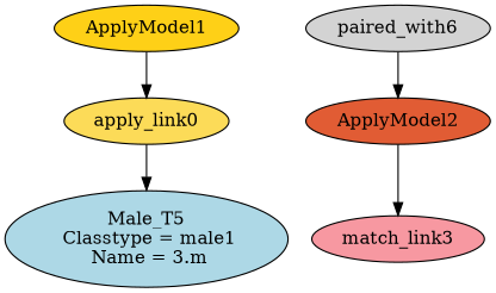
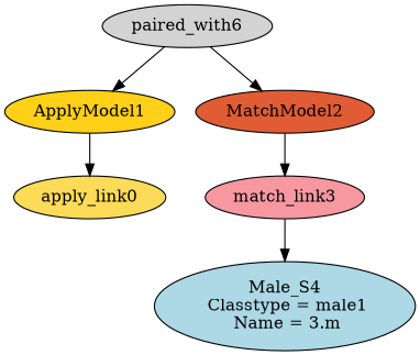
  digraph {
    node [fillcolor=lightblue style=filled]
    n1 [fillcolor="#FCDB58" label=apply_link0]
-   "Male_T5\n Classtype = male1\n Name = 3.m"
    ApplyModel1 [fillcolor="#FED017"]
-   MatchModel2 [fillcolor="#E15C34" label=ApplyModel2]
+   MatchModel2 [fillcolor="#E15C34"]
    n5 [fillcolor="#F798A1" label=match_link3]
+   "Male_S4\n Classtype = male1\n Name = 3.m"
    paired_with6 [fillcolor=lightgray]
-   n1 -> "Male_T5\n Classtype = male1\n Name = 3.m"
    ApplyModel1 -> n1
    MatchModel2 -> n5
+   n5 -> "Male_S4\n Classtype = male1\n Name = 3.m"
+   paired_with6 -> ApplyModel1
    paired_with6 -> MatchModel2
  }
